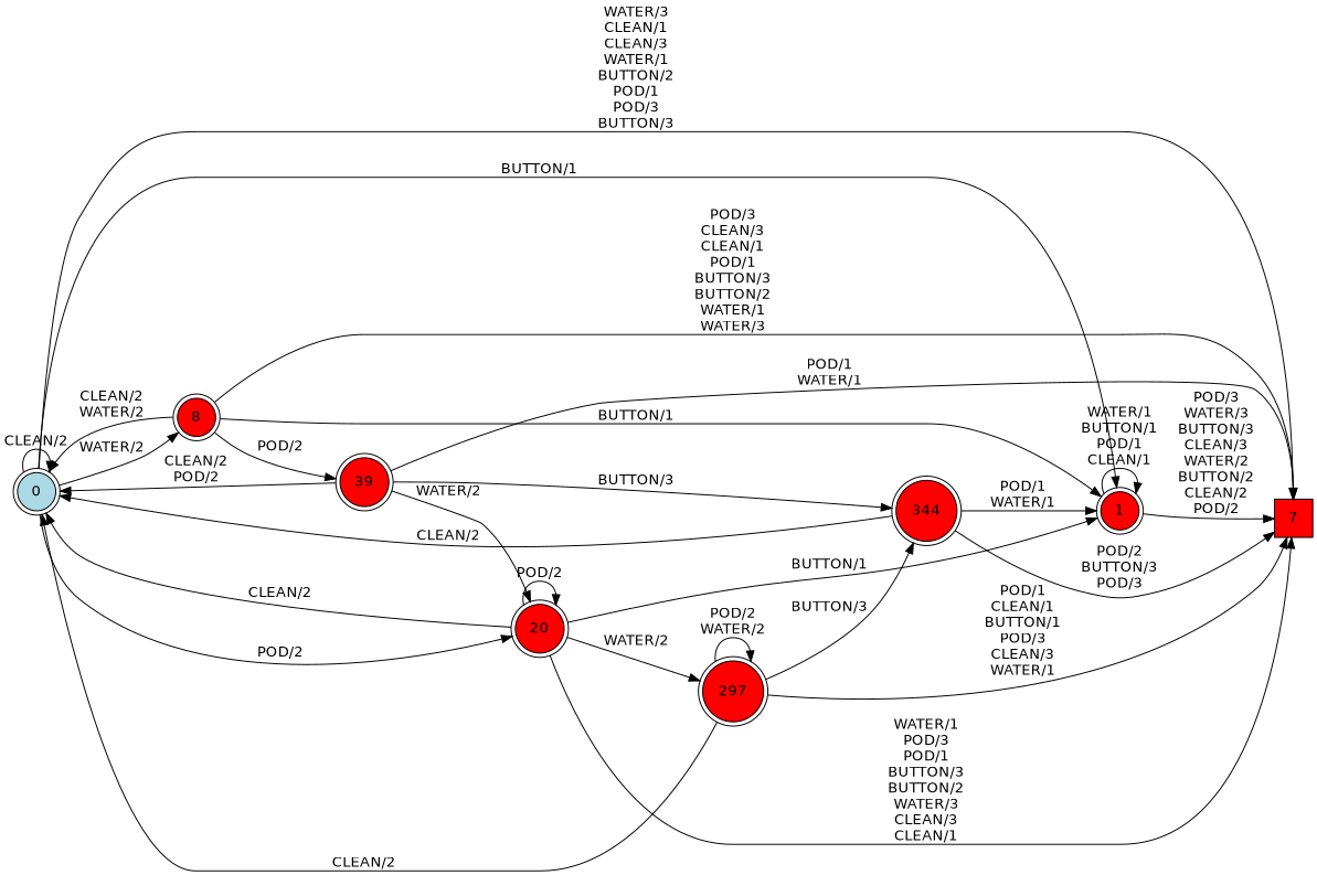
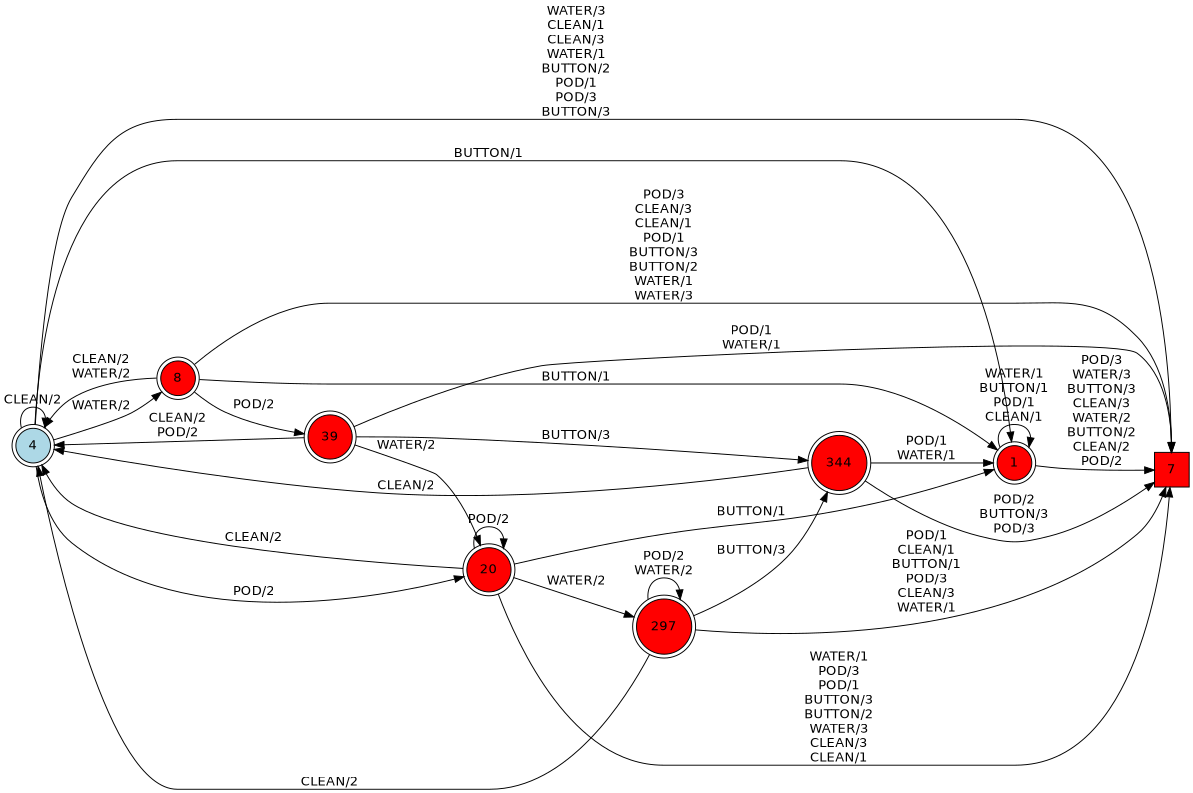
  digraph {
    rankdir=LR
    fontname="DejaVu Sans"
    node [fillcolor=red shape=doublecircle style=filled fontname="DejaVu Sans"]
    edge [fontname="DejaVu Sans"]
-   0 [fillcolor=lightblue isInitial=True]
+   0 [fillcolor=lightblue isInitial=True label=4]
    1
    7 [shape=square]
    8
    20
    39
    297
    344
    0 -> 0 [label="CLEAN/2"]
    0 -> 1 [label="BUTTON/1"]
    0 -> 7 [label="WATER/3\nCLEAN/1\nCLEAN/3\nWATER/1\nBUTTON/2\nPOD/1\nPOD/3\nBUTTON/3"]
    0 -> 8 [label="WATER/2"]
    0 -> 20 [label="POD/2"]
    1 -> 1 [label="WATER/1\nBUTTON/1\nPOD/1\nCLEAN/1"]
    1 -> 7 [label="POD/3\nWATER/3\nBUTTON/3\nCLEAN/3\nWATER/2\nBUTTON/2\nCLEAN/2\nPOD/2"]
    8 -> 0 [label="CLEAN/2\nWATER/2"]
    8 -> 1 [label="BUTTON/1"]
    8 -> 7 [label="POD/3\nCLEAN/3\nCLEAN/1\nPOD/1\nBUTTON/3\nBUTTON/2\nWATER/1\nWATER/3"]
    8 -> 39 [label="POD/2"]
    20 -> 0 [label="CLEAN/2"]
    20 -> 1 [label="BUTTON/1"]
    20 -> 7 [label="WATER/1\nPOD/3\nPOD/1\nBUTTON/3\nBUTTON/2\nWATER/3\nCLEAN/3\nCLEAN/1"]
    20 -> 20 [label="POD/2"]
    20 -> 297 [label="WATER/2"]
    39 -> 0 [label="CLEAN/2\nPOD/2"]
    39 -> 7 [label="POD/1\nWATER/1"]
    39 -> 20 [label="WATER/2"]
    39 -> 344 [label="BUTTON/3"]
    297 -> 0 [label="CLEAN/2"]
    297 -> 7 [label="POD/1\nCLEAN/1\nBUTTON/1\nPOD/3\nCLEAN/3\nWATER/1"]
    297 -> 297 [label="POD/2\nWATER/2"]
    297 -> 344 [label="BUTTON/3"]
    344 -> 0 [label="CLEAN/2"]
    344 -> 1 [label="POD/1\nWATER/1"]
    344 -> 7 [label="POD/2\nBUTTON/3\nPOD/3"]
  }
